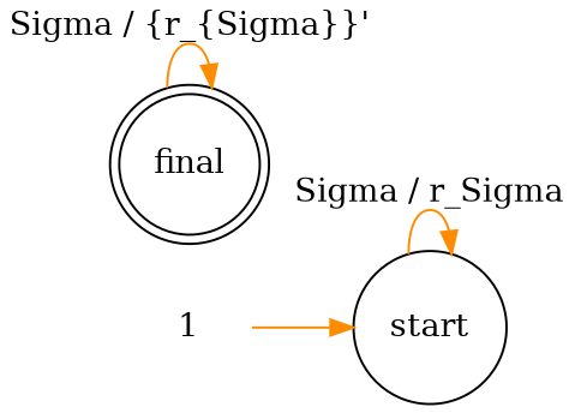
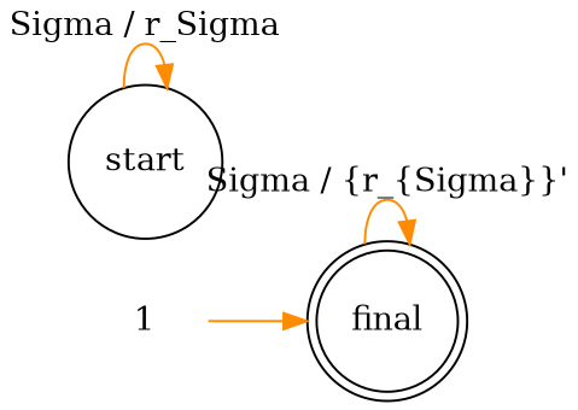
  digraph {
    rankdir=LR
    edge [color=darkorange]
    n1 [label=1 shape=plaintext]
    n2 [label=start shape=circle]
    n3 [label=final shape=doublecircle]
-   n1 -> n2
+   n1 -> n3
    n2 -> n2 [label="\Sigma / r_\Sigma"]
    n3 -> n3 [label="\Sigma / {r_{\Sigma}}'"]
  }
